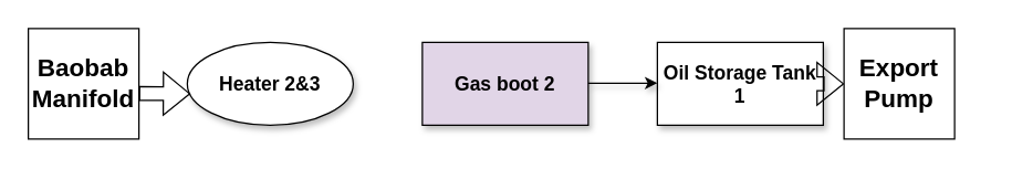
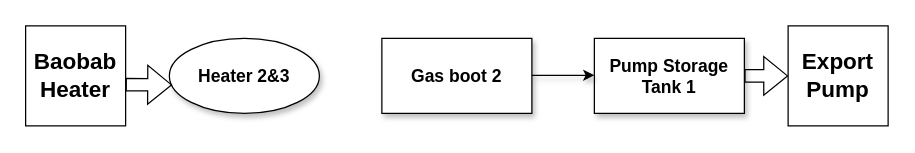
  <mxCell id="0" />
  <mxCell id="1" parent="0" />
  <mxCell id="2" value="&lt;font style=&quot;font-size: 14px;&quot;&gt;&lt;b&gt;Heater 2&amp;amp;3&lt;/b&gt;&lt;/font&gt;" style="ellipse;whiteSpace=wrap;html=1;shadow=1;" vertex="1" parent="1"><mxGeometry x="135" y="30" width="120" height="60" as="geometry" /></mxCell>
- <mxCell id="3" value="&lt;b&gt;&lt;font style=&quot;font-size: 14px;&quot;&gt;Gas boot 2&lt;/font&gt;&lt;/b&gt;" style="rounded=0;whiteSpace=wrap;html=1;shadow=1;fillColor=#e1d5e7;" vertex="1" parent="1"><mxGeometry x="305" y="30" width="120" height="60" as="geometry" /></mxCell>
- <mxCell id="4" value="&lt;b&gt;&lt;font style=&quot;font-size: 14px;&quot;&gt;Oil Storage Tank 1&lt;/font&gt;&lt;/b&gt;" style="rounded=0;whiteSpace=wrap;html=1;shadow=1;" vertex="1" parent="1"><mxGeometry x="475" y="30" width="120" height="60" as="geometry" /></mxCell>
+ <mxCell id="3" value="&lt;b&gt;&lt;font style=&quot;font-size: 14px;&quot;&gt;Gas boot 2&lt;/font&gt;&lt;/b&gt;" style="rounded=0;whiteSpace=wrap;html=1;shadow=1;" vertex="1" parent="1"><mxGeometry x="305" y="30" width="120" height="60" as="geometry" /></mxCell>
+ <mxCell id="4" value="&lt;b&gt;&lt;font style=&quot;font-size: 14px;&quot;&gt;Pump Storage Tank 1&lt;/font&gt;&lt;/b&gt;" style="rounded=0;whiteSpace=wrap;html=1;shadow=1;" vertex="1" parent="1"><mxGeometry x="475" y="30" width="120" height="60" as="geometry" /></mxCell>
  <mxCell id="5" value="" style="endArrow=classic;html=1;rounded=0;exitX=1;exitY=0.5;exitDx=0;exitDy=0;entryX=0;entryY=0.5;entryDx=0;entryDy=0;shadow=1;" edge="1" parent="1"><mxGeometry width="50" height="50" relative="1" as="geometry"><mxPoint x="425" y="59.5" as="sourcePoint" /><mxPoint x="475" y="59.5" as="targetPoint" /></mxGeometry></mxCell>
  <mxCell id="6" value="" style="shape=flexArrow;endArrow=classic;html=1;rounded=0;entryX=0.018;entryY=0.62;entryDx=0;entryDy=0;entryPerimeter=0;" edge="1" parent="1" target="2"><mxGeometry width="50" height="50" relative="1" as="geometry"><mxPoint x="100" y="67" as="sourcePoint" /><mxPoint x="440" y="140" as="targetPoint" /></mxGeometry></mxCell>
- <mxCell id="7" value="&lt;font style=&quot;font-size: 18px;&quot;&gt;&lt;b&gt;Baobab Manifold&lt;/b&gt;&lt;/font&gt;" style="whiteSpace=wrap;html=1;aspect=fixed;" vertex="1" parent="1"><mxGeometry x="20" y="20" width="80" height="80" as="geometry" /></mxCell>
+ <mxCell id="7" value="&lt;font style=&quot;font-size: 18px;&quot;&gt;&lt;b&gt;Baobab Heater&lt;/b&gt;&lt;/font&gt;" style="whiteSpace=wrap;html=1;aspect=fixed;" vertex="1" parent="1"><mxGeometry x="20" y="20" width="80" height="80" as="geometry" /></mxCell>
  <mxCell id="8" value="" style="shape=flexArrow;endArrow=classic;html=1;rounded=0;entryX=0;entryY=0.5;entryDx=0;entryDy=0;exitX=1;exitY=0.5;exitDx=0;exitDy=0;" edge="1" parent="1" target="9"><mxGeometry width="50" height="50" relative="1" as="geometry"><mxPoint x="595" y="60" as="sourcePoint" /><mxPoint x="747" y="67" as="targetPoint" /></mxGeometry></mxCell>
- <mxCell id="9" value="&lt;b&gt;&lt;font style=&quot;font-size: 18px;&quot;&gt;Export Pump&lt;/font&gt;&lt;/b&gt;" style="whiteSpace=wrap;html=1;aspect=fixed;" vertex="1" parent="1"><mxGeometry x="610" y="20" width="80" height="80" as="geometry" /></mxCell>
+ <mxCell id="9" value="&lt;b&gt;&lt;font style=&quot;font-size: 18px;&quot;&gt;Export Pump&lt;/font&gt;&lt;/b&gt;" style="whiteSpace=wrap;html=1;aspect=fixed;" vertex="1" parent="1"><mxGeometry x="630" y="20" width="80" height="80" as="geometry" /></mxCell>
